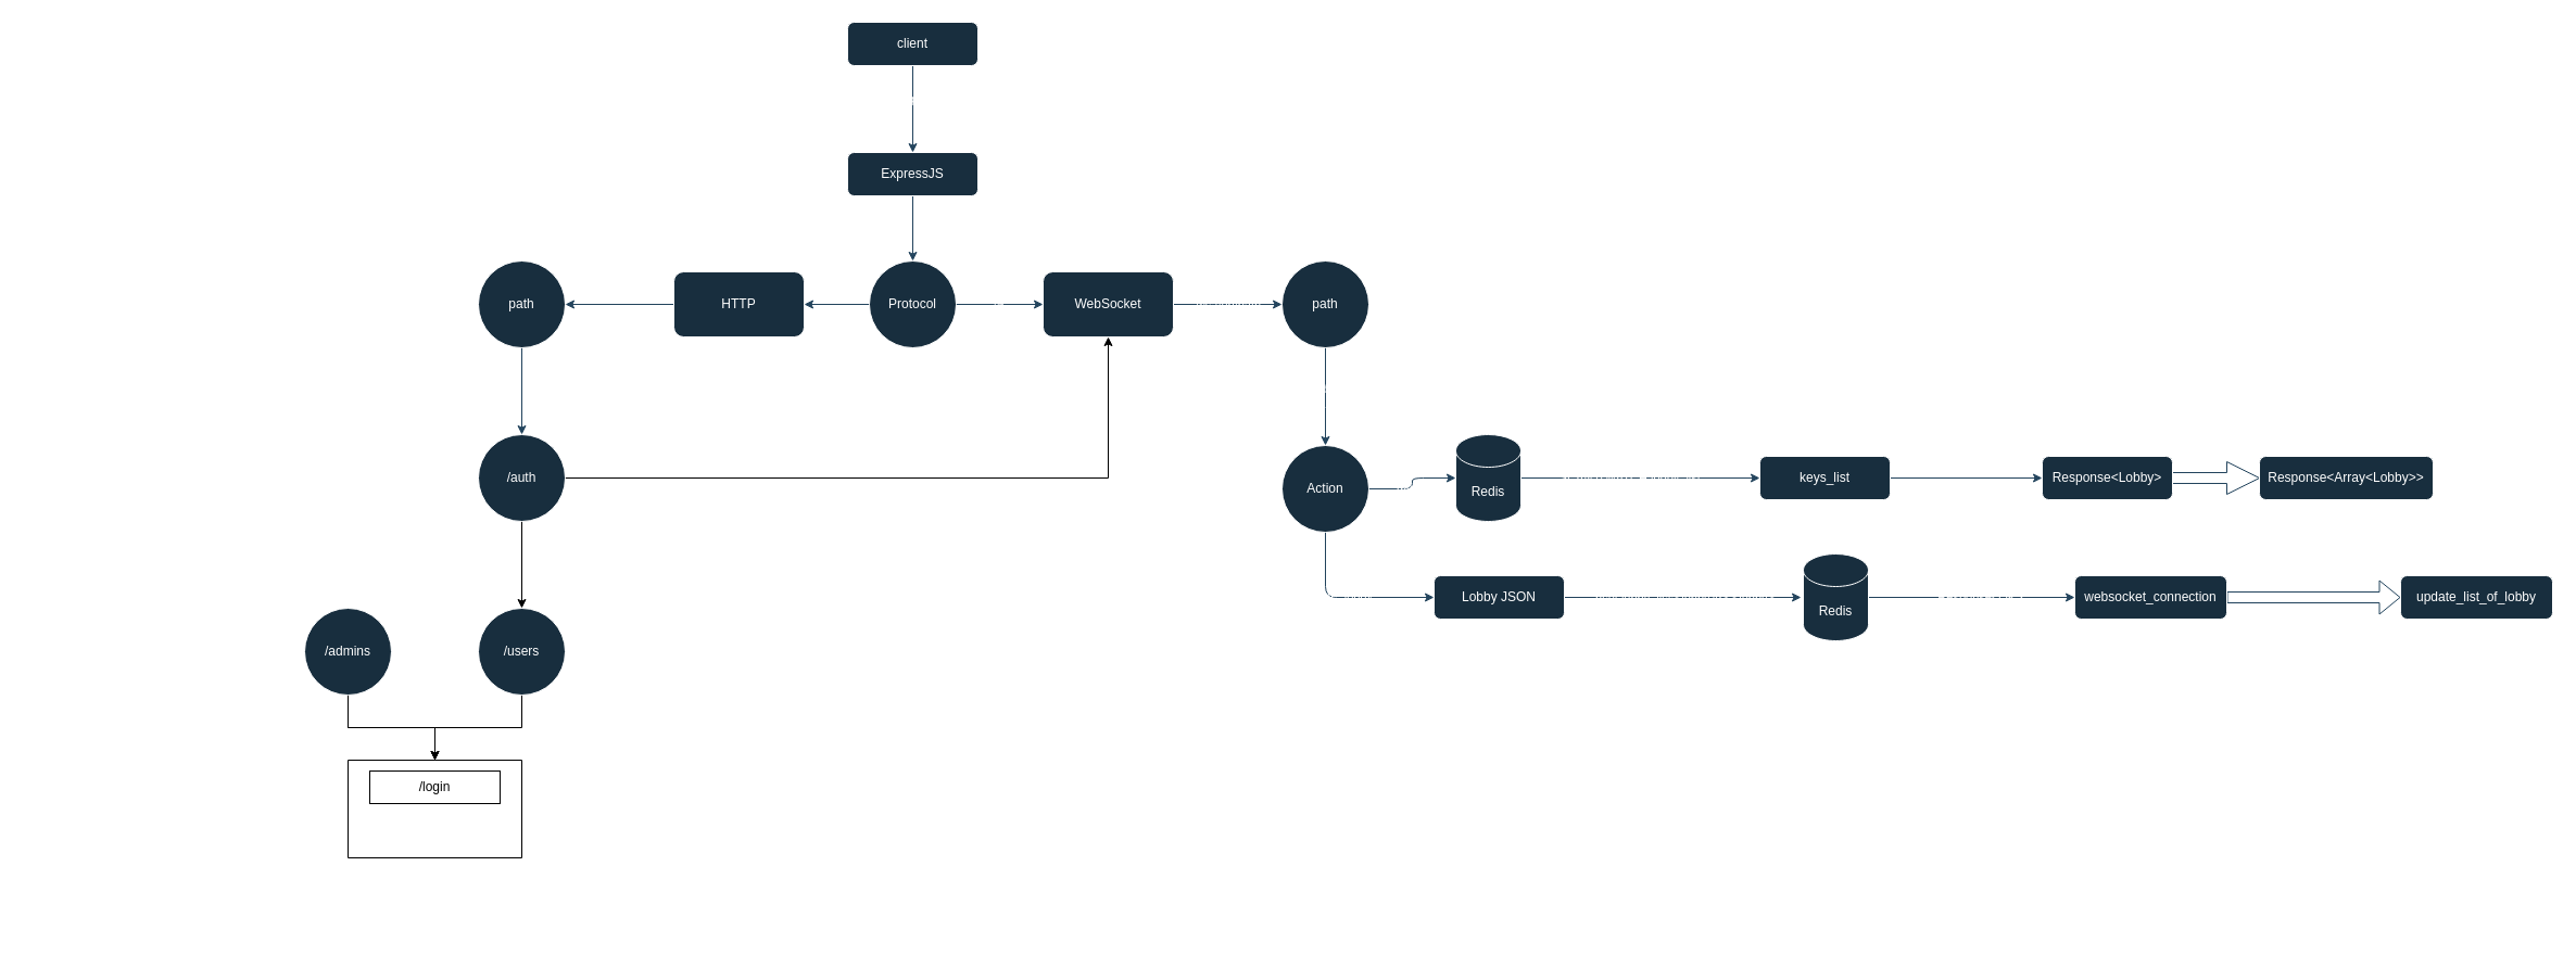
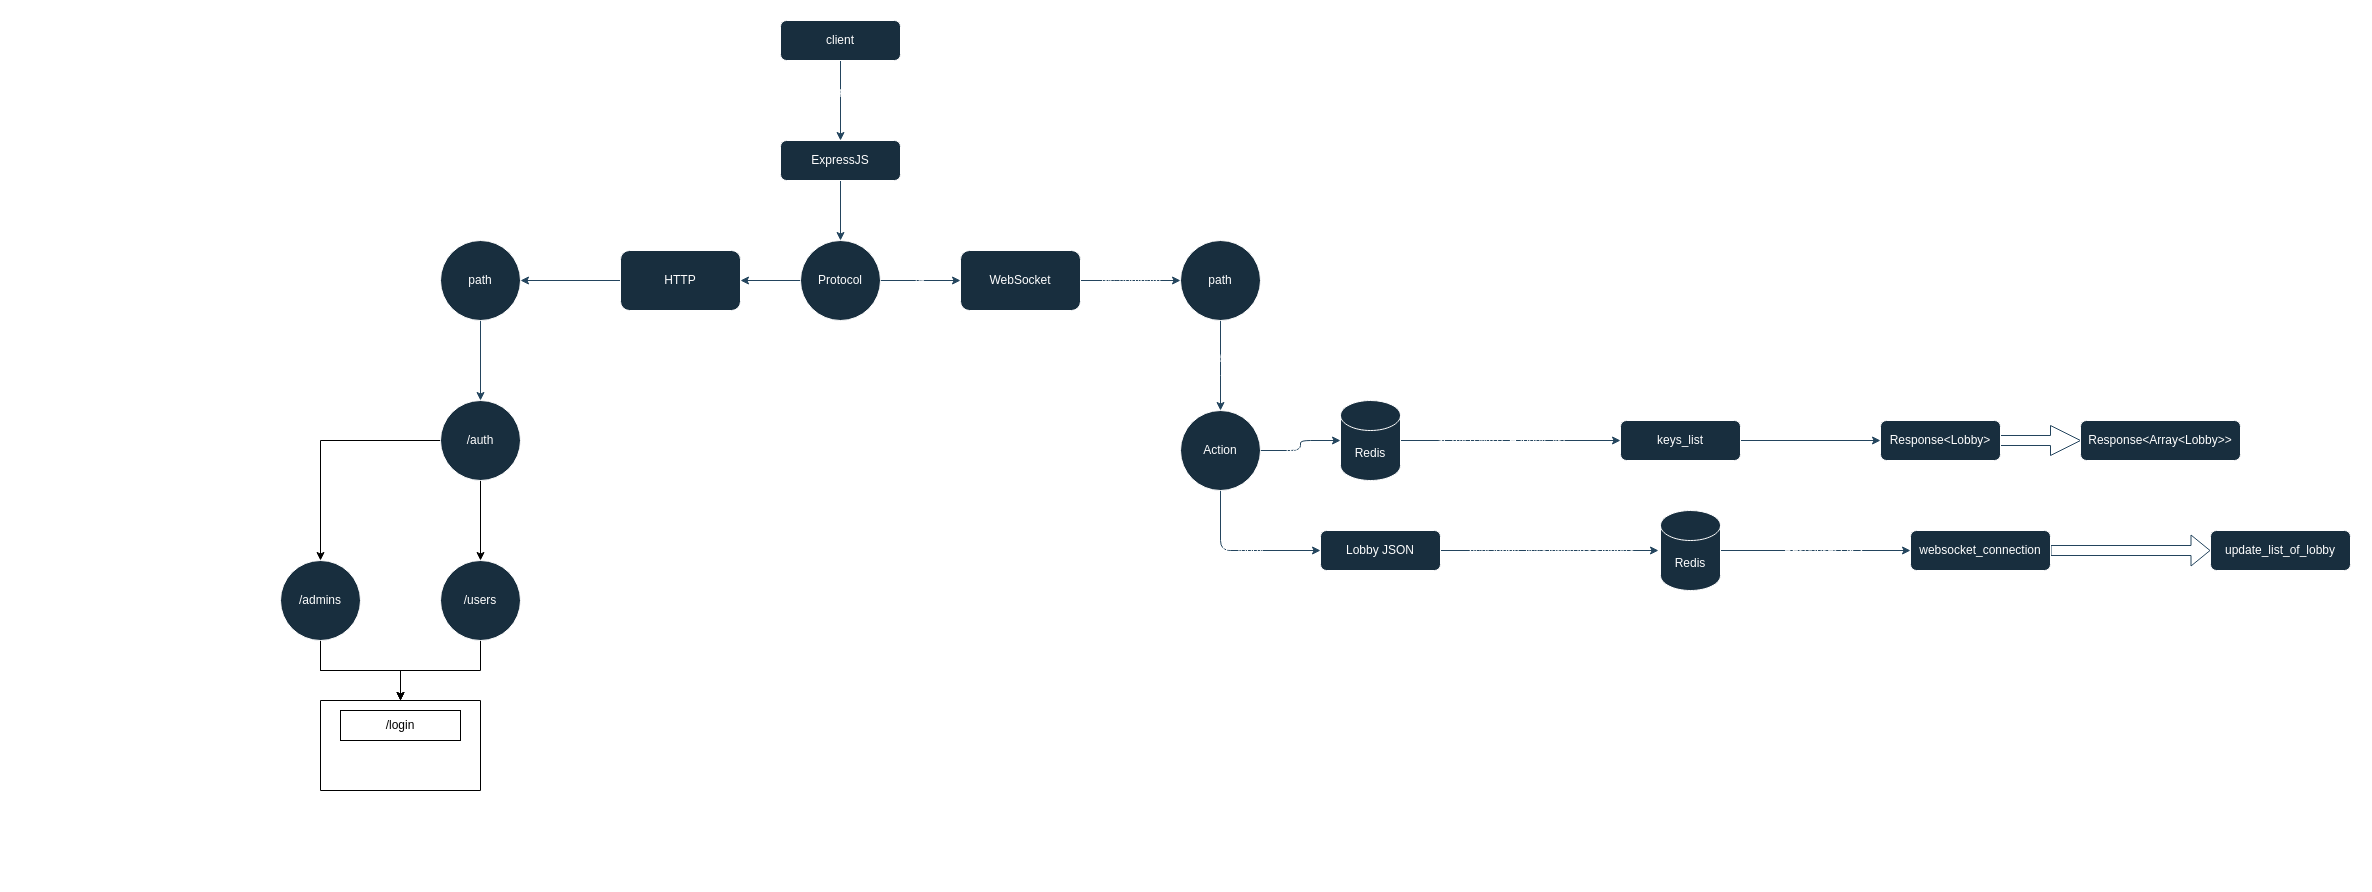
  <mxCell id="0" />
  <mxCell id="1" parent="0" />
  <mxCell id="2" value="" style="edgeStyle=orthogonalEdgeStyle;rounded=1;orthogonalLoop=1;jettySize=auto;html=1;exitX=1;exitY=0.5;exitDx=0;exitDy=0;exitPerimeter=0;labelBackgroundColor=none;strokeColor=#23445D;fontColor=default;" parent="1" source="45" target="6" edge="1"><mxGeometry relative="1" as="geometry"><mxPoint x="1440" y="440" as="sourcePoint" /></mxGeometry></mxCell>
  <mxCell id="3" value="SCAN 0 MATCH lobby_list:*" style="edgeLabel;html=1;align=center;verticalAlign=middle;resizable=0;points=[];labelBackgroundColor=none;fontColor=#FFFFFF;rounded=1;" parent="2" vertex="1" connectable="0"><mxGeometry x="-0.06" y="1" relative="1" as="geometry"><mxPoint as="offset" /></mxGeometry></mxCell>
  <mxCell id="4" value="" style="edgeStyle=orthogonalEdgeStyle;rounded=1;orthogonalLoop=1;jettySize=auto;html=1;labelBackgroundColor=none;strokeColor=#23445D;fontColor=default;" parent="1" source="6" target="8" edge="1"><mxGeometry relative="1" as="geometry" /></mxCell>
  <mxCell id="5" value="&lt;div&gt;for each [key] =&amp;gt;&lt;/div&gt;&lt;div&gt;hGetAll key&lt;br&gt;&lt;/div&gt;" style="edgeLabel;html=1;align=center;verticalAlign=middle;resizable=0;points=[];labelBackgroundColor=none;fontColor=#FFFFFF;rounded=1;" parent="4" vertex="1" connectable="0"><mxGeometry x="-0.37" y="-1" relative="1" as="geometry"><mxPoint x="26" y="-1" as="offset" /></mxGeometry></mxCell>
  <mxCell id="6" value="keys_list" style="whiteSpace=wrap;html=1;rounded=1;labelBackgroundColor=none;fillColor=#182E3E;strokeColor=#FFFFFF;fontColor=#FFFFFF;" parent="1" vertex="1"><mxGeometry x="1620" y="420" width="120" height="40" as="geometry" /></mxCell>
  <mxCell id="7" value="" style="edgeStyle=orthogonalEdgeStyle;rounded=1;orthogonalLoop=1;jettySize=auto;html=1;shape=arrow;labelBackgroundColor=none;strokeColor=#23445D;fontColor=default;" parent="1" source="8" target="12" edge="1"><mxGeometry relative="1" as="geometry" /></mxCell>
  <mxCell id="8" value="Response&amp;lt;Lobby&amp;gt;" style="whiteSpace=wrap;html=1;rounded=1;labelBackgroundColor=none;fillColor=#182E3E;strokeColor=#FFFFFF;fontColor=#FFFFFF;" parent="1" vertex="1"><mxGeometry x="1880" y="420" width="120" height="40" as="geometry" /></mxCell>
  <mxCell id="9" value="" style="edgeStyle=orthogonalEdgeStyle;rounded=1;orthogonalLoop=1;jettySize=auto;html=1;labelBackgroundColor=none;strokeColor=#23445D;fontColor=default;" parent="1" source="11" target="26" edge="1"><mxGeometry relative="1" as="geometry" /></mxCell>
  <mxCell id="10" value="Request" style="edgeLabel;html=1;align=center;verticalAlign=middle;resizable=0;points=[];labelBackgroundColor=none;fontColor=#FFFFFF;rounded=1;" parent="9" vertex="1" connectable="0"><mxGeometry x="-0.255" y="1" relative="1" as="geometry"><mxPoint as="offset" /></mxGeometry></mxCell>
  <mxCell id="11" value="&lt;div&gt;client&lt;/div&gt;" style="whiteSpace=wrap;html=1;labelBackgroundColor=none;fillColor=#182E3E;strokeColor=#FFFFFF;fontColor=#FFFFFF;rounded=1;" parent="1" vertex="1"><mxGeometry x="780" y="20" width="120" height="40" as="geometry" /></mxCell>
  <mxCell id="12" value="Response&amp;lt;Array&amp;lt;Lobby&amp;gt;&amp;gt;" style="whiteSpace=wrap;html=1;rounded=1;labelBackgroundColor=none;fillColor=#182E3E;strokeColor=#FFFFFF;fontColor=#FFFFFF;" parent="1" vertex="1"><mxGeometry x="2080" y="420" width="160" height="40" as="geometry" /></mxCell>
  <mxCell id="13" value="" style="edgeStyle=orthogonalEdgeStyle;rounded=1;orthogonalLoop=1;jettySize=auto;html=1;labelBackgroundColor=none;strokeColor=#23445D;fontColor=default;" parent="1" source="15" edge="1"><mxGeometry relative="1" as="geometry"><mxPoint x="1658" y="550" as="targetPoint" /></mxGeometry></mxCell>
  <mxCell id="14" value="&lt;div&gt;hset lobby_list:&amp;lt;lobby.id&amp;gt; &amp;lt;lobby&amp;gt;&lt;/div&gt;" style="edgeLabel;html=1;align=center;verticalAlign=middle;resizable=0;points=[];labelBackgroundColor=none;fontColor=#FFFFFF;rounded=1;" parent="13" vertex="1" connectable="0"><mxGeometry x="-0.178" y="-1" relative="1" as="geometry"><mxPoint x="20" y="-1" as="offset" /></mxGeometry></mxCell>
  <mxCell id="15" value="Lobby JSON" style="whiteSpace=wrap;html=1;labelBackgroundColor=none;fillColor=#182E3E;strokeColor=#FFFFFF;fontColor=#FFFFFF;rounded=1;" parent="1" vertex="1"><mxGeometry x="1320" y="530" width="120" height="40" as="geometry" /></mxCell>
  <mxCell id="16" value="&amp;nbsp;" style="text;whiteSpace=wrap;html=1;labelBackgroundColor=none;fontColor=#FFFFFF;rounded=1;" parent="1" vertex="1"><mxGeometry x="513" y="800" width="40" height="40" as="geometry" /></mxCell>
  <mxCell id="17" value="" style="edgeStyle=orthogonalEdgeStyle;rounded=1;orthogonalLoop=1;jettySize=auto;html=1;exitX=1;exitY=0.5;exitDx=0;exitDy=0;exitPerimeter=0;labelBackgroundColor=none;strokeColor=#23445D;fontColor=default;" parent="1" source="47" target="21" edge="1"><mxGeometry relative="1" as="geometry"><mxPoint x="1778" y="550" as="sourcePoint" /></mxGeometry></mxCell>
  <mxCell id="18" value="Response&amp;lt;OK&amp;gt;" style="edgeLabel;html=1;align=center;verticalAlign=middle;resizable=0;points=[];labelBackgroundColor=none;fontColor=#FFFFFF;rounded=1;" parent="17" vertex="1" connectable="0"><mxGeometry x="0.07" y="1" relative="1" as="geometry"><mxPoint as="offset" /></mxGeometry></mxCell>
  <mxCell id="19" value="&amp;nbsp;" style="edgeStyle=orthogonalEdgeStyle;rounded=1;orthogonalLoop=1;jettySize=auto;html=1;shape=flexArrow;labelBackgroundColor=none;strokeColor=#23445D;fontColor=default;" parent="1" source="21" target="22" edge="1"><mxGeometry relative="1" as="geometry" /></mxCell>
  <mxCell id="20" value="&lt;div&gt;Broadcast to clients&lt;/div&gt;" style="edgeLabel;html=1;align=center;verticalAlign=middle;resizable=0;points=[];labelBackgroundColor=none;fontColor=#FFFFFF;rounded=1;" parent="19" vertex="1" connectable="0"><mxGeometry x="-0.207" y="-1" relative="1" as="geometry"><mxPoint x="12" y="-1" as="offset" /></mxGeometry></mxCell>
  <mxCell id="21" value="websocket_connection" style="whiteSpace=wrap;html=1;labelBackgroundColor=none;fillColor=#182E3E;strokeColor=#FFFFFF;fontColor=#FFFFFF;rounded=1;" parent="1" vertex="1"><mxGeometry x="1910" y="530" width="140" height="40" as="geometry" /></mxCell>
  <mxCell id="22" value="update_list_of_lobby" style="whiteSpace=wrap;html=1;labelBackgroundColor=none;fillColor=#182E3E;strokeColor=#FFFFFF;fontColor=#FFFFFF;rounded=1;" parent="1" vertex="1"><mxGeometry x="2210" y="530" width="140" height="40" as="geometry" /></mxCell>
  <mxCell id="23" value="&amp;nbsp;" style="text;whiteSpace=wrap;html=1;labelBackgroundColor=none;fontColor=#FFFFFF;rounded=1;" parent="1" vertex="1"><mxGeometry x="2240" y="540" width="40" height="40" as="geometry" /></mxCell>
  <mxCell id="24" value="&amp;nbsp;" style="text;whiteSpace=wrap;html=1;labelBackgroundColor=none;fontColor=#FFFFFF;rounded=1;" parent="1" vertex="1"><mxGeometry x="1473" y="830" width="40" height="40" as="geometry" /></mxCell>
  <mxCell id="25" value="" style="edgeStyle=orthogonalEdgeStyle;rounded=1;orthogonalLoop=1;jettySize=auto;html=1;entryX=0.5;entryY=0;entryDx=0;entryDy=0;labelBackgroundColor=none;strokeColor=#23445D;fontColor=default;" parent="1" source="26" target="38" edge="1"><mxGeometry relative="1" as="geometry" /></mxCell>
  <mxCell id="26" value="&lt;div&gt;ExpressJS&lt;/div&gt;" style="whiteSpace=wrap;html=1;labelBackgroundColor=none;fillColor=#182E3E;strokeColor=#FFFFFF;fontColor=#FFFFFF;rounded=1;" parent="1" vertex="1"><mxGeometry x="780" y="140" width="120" height="40" as="geometry" /></mxCell>
  <mxCell id="27" value="" style="edgeStyle=orthogonalEdgeStyle;rounded=1;orthogonalLoop=1;jettySize=auto;html=1;exitX=1;exitY=0.5;exitDx=0;exitDy=0;labelBackgroundColor=none;strokeColor=#23445D;fontColor=default;" parent="1" source="38" target="32" edge="1"><mxGeometry relative="1" as="geometry"><mxPoint x="880" y="280" as="sourcePoint" /></mxGeometry></mxCell>
  <mxCell id="28" value="&lt;div&gt;ws://*...&lt;/div&gt;" style="edgeLabel;html=1;align=center;verticalAlign=middle;resizable=0;points=[];labelBackgroundColor=none;fontColor=#FFFFFF;rounded=1;" parent="27" vertex="1" connectable="0"><mxGeometry x="-0.138" y="-2" relative="1" as="geometry"><mxPoint as="offset" /></mxGeometry></mxCell>
  <mxCell id="29" value="" style="edgeStyle=orthogonalEdgeStyle;rounded=1;orthogonalLoop=1;jettySize=auto;html=1;exitX=0;exitY=0.5;exitDx=0;exitDy=0;labelBackgroundColor=none;strokeColor=#23445D;fontColor=default;" parent="1" source="38" target="34" edge="1"><mxGeometry relative="1" as="geometry"><mxPoint x="800" y="280" as="sourcePoint" /></mxGeometry></mxCell>
  <mxCell id="30" value="" style="edgeStyle=orthogonalEdgeStyle;rounded=1;orthogonalLoop=1;jettySize=auto;html=1;labelBackgroundColor=none;strokeColor=#23445D;fontColor=default;" parent="1" source="32" target="37" edge="1"><mxGeometry relative="1" as="geometry" /></mxCell>
  <mxCell id="31" value="&lt;div&gt;ws://url/path&lt;/div&gt;" style="edgeLabel;html=1;align=center;verticalAlign=middle;resizable=0;points=[];labelBackgroundColor=none;fontColor=#FFFFFF;rounded=1;" parent="30" vertex="1" connectable="0"><mxGeometry x="-0.184" relative="1" as="geometry"><mxPoint x="9" as="offset" /></mxGeometry></mxCell>
  <mxCell id="32" value="&lt;div&gt;WebSocket&lt;/div&gt;" style="whiteSpace=wrap;html=1;labelBackgroundColor=none;fillColor=#182E3E;strokeColor=#FFFFFF;fontColor=#FFFFFF;rounded=1;" parent="1" vertex="1"><mxGeometry x="960" y="250" width="120" height="60" as="geometry" /></mxCell>
  <mxCell id="33" value="" style="edgeStyle=orthogonalEdgeStyle;rounded=1;orthogonalLoop=1;jettySize=auto;html=1;labelBackgroundColor=none;strokeColor=#23445D;fontColor=default;" edge="1" parent="1" source="34" target="49"><mxGeometry relative="1" as="geometry" /></mxCell>
  <mxCell id="34" value="&lt;div&gt;HTTP&lt;/div&gt;" style="whiteSpace=wrap;html=1;labelBackgroundColor=none;fillColor=#182E3E;strokeColor=#FFFFFF;fontColor=#FFFFFF;rounded=1;" parent="1" vertex="1"><mxGeometry x="620" y="250" width="120" height="60" as="geometry" /></mxCell>
  <mxCell id="35" value="" style="edgeStyle=orthogonalEdgeStyle;rounded=1;orthogonalLoop=1;jettySize=auto;html=1;entryX=0.5;entryY=0;entryDx=0;entryDy=0;labelBackgroundColor=none;strokeColor=#23445D;fontColor=default;" parent="1" source="37" edge="1"><mxGeometry relative="1" as="geometry"><mxPoint x="1220" y="410" as="targetPoint" /></mxGeometry></mxCell>
  <mxCell id="36" value="/lobby" style="edgeLabel;html=1;align=center;verticalAlign=middle;resizable=0;points=[];labelBackgroundColor=none;fontColor=#FFFFFF;rounded=1;" parent="35" vertex="1" connectable="0"><mxGeometry x="-0.187" relative="1" as="geometry"><mxPoint as="offset" /></mxGeometry></mxCell>
  <mxCell id="37" value="&lt;div&gt;path&lt;/div&gt;" style="ellipse;whiteSpace=wrap;html=1;labelBackgroundColor=none;fillColor=#182E3E;strokeColor=#FFFFFF;fontColor=#FFFFFF;rounded=1;" parent="1" vertex="1"><mxGeometry x="1180" y="240" width="80" height="80" as="geometry" /></mxCell>
  <mxCell id="38" value="&lt;div&gt;Protocol&lt;/div&gt;" style="ellipse;whiteSpace=wrap;html=1;labelBackgroundColor=none;fillColor=#182E3E;strokeColor=#FFFFFF;fontColor=#FFFFFF;rounded=1;" parent="1" vertex="1"><mxGeometry x="800" y="240" width="80" height="80" as="geometry" /></mxCell>
  <mxCell id="39" value="&amp;nbsp;" style="text;whiteSpace=wrap;html=1;labelBackgroundColor=none;fontColor=#FFFFFF;rounded=1;" parent="1" vertex="1"><mxGeometry x="1130" y="490" width="40" height="40" as="geometry" /></mxCell>
  <mxCell id="40" value="" style="edgeStyle=orthogonalEdgeStyle;rounded=1;orthogonalLoop=1;jettySize=auto;html=1;exitX=1;exitY=0.5;exitDx=0;exitDy=0;entryX=0;entryY=0.5;entryDx=0;entryDy=0;entryPerimeter=0;labelBackgroundColor=none;strokeColor=#23445D;fontColor=default;" parent="1" source="44" target="45" edge="1"><mxGeometry relative="1" as="geometry"><mxPoint x="1280" y="440" as="sourcePoint" /><mxPoint x="1320" y="440" as="targetPoint" /></mxGeometry></mxCell>
  <mxCell id="41" value="get_list" style="edgeLabel;html=1;align=center;verticalAlign=middle;resizable=0;points=[];labelBackgroundColor=none;fontColor=#FFFFFF;rounded=1;" parent="40" vertex="1" connectable="0"><mxGeometry x="0.208" y="1" relative="1" as="geometry"><mxPoint x="-2" y="11" as="offset" /></mxGeometry></mxCell>
  <mxCell id="42" style="edgeStyle=orthogonalEdgeStyle;rounded=1;orthogonalLoop=1;jettySize=auto;html=1;exitX=0.5;exitY=1;exitDx=0;exitDy=0;entryX=0;entryY=0.5;entryDx=0;entryDy=0;labelBackgroundColor=none;strokeColor=#23445D;fontColor=default;" parent="1" source="44" target="15" edge="1"><mxGeometry relative="1" as="geometry" /></mxCell>
  <mxCell id="43" value="create_lobby" style="edgeLabel;html=1;align=center;verticalAlign=middle;resizable=0;points=[];labelBackgroundColor=none;fontColor=#FFFFFF;rounded=1;" parent="42" vertex="1" connectable="0"><mxGeometry x="-0.107" y="2" relative="1" as="geometry"><mxPoint as="offset" /></mxGeometry></mxCell>
  <mxCell id="44" value="&lt;div&gt;Action&lt;/div&gt;" style="ellipse;whiteSpace=wrap;html=1;labelBackgroundColor=none;fillColor=#182E3E;strokeColor=#FFFFFF;fontColor=#FFFFFF;rounded=1;" parent="1" vertex="1"><mxGeometry x="1180" y="410" width="80" height="80" as="geometry" /></mxCell>
  <mxCell id="45" value="&lt;div&gt;Redis&lt;/div&gt;" style="shape=cylinder3;whiteSpace=wrap;html=1;boundedLbl=1;backgroundOutline=1;size=15;labelBackgroundColor=none;fillColor=#182E3E;strokeColor=#FFFFFF;fontColor=#FFFFFF;rounded=1;" vertex="1" parent="1"><mxGeometry x="1340" y="400" width="60" height="80" as="geometry" /></mxCell>
  <mxCell id="46" value="&amp;nbsp;" style="text;whiteSpace=wrap;html=1;labelBackgroundColor=none;fontColor=#FFFFFF;rounded=1;" vertex="1" parent="1"><mxGeometry x="1540" y="330" width="40" height="40" as="geometry" /></mxCell>
  <mxCell id="47" value="&lt;div&gt;Redis&lt;/div&gt;" style="shape=cylinder3;whiteSpace=wrap;html=1;boundedLbl=1;backgroundOutline=1;size=15;labelBackgroundColor=none;fillColor=#182E3E;strokeColor=#FFFFFF;fontColor=#FFFFFF;rounded=1;" vertex="1" parent="1"><mxGeometry x="1660" y="510" width="60" height="80" as="geometry" /></mxCell>
  <mxCell id="48" value="" style="edgeStyle=orthogonalEdgeStyle;rounded=1;orthogonalLoop=1;jettySize=auto;html=1;labelBackgroundColor=none;strokeColor=#23445D;fontColor=default;" edge="1" parent="1" source="49" target="52"><mxGeometry relative="1" as="geometry" /></mxCell>
  <mxCell id="49" value="&lt;div&gt;path&lt;/div&gt;" style="ellipse;whiteSpace=wrap;html=1;labelBackgroundColor=none;fillColor=#182E3E;strokeColor=#FFFFFF;fontColor=#FFFFFF;rounded=1;" vertex="1" parent="1"><mxGeometry x="440" y="240" width="80" height="80" as="geometry" /></mxCell>
  <mxCell id="50" value="" style="edgeStyle=orthogonalEdgeStyle;rounded=0;orthogonalLoop=1;jettySize=auto;html=1;" edge="1" parent="1" source="52" target="55"><mxGeometry relative="1" as="geometry" /></mxCell>
- <mxCell id="51" value="" style="edgeStyle=orthogonalEdgeStyle;rounded=0;orthogonalLoop=1;jettySize=auto;html=1;" edge="1" parent="1" source="52" target="32"><mxGeometry relative="1" as="geometry" /></mxCell>
+ <mxCell id="51" value="" style="edgeStyle=orthogonalEdgeStyle;rounded=0;orthogonalLoop=1;jettySize=auto;html=1;" edge="1" parent="1" source="52" target="59"><mxGeometry relative="1" as="geometry" /></mxCell>
  <mxCell id="52" value="&lt;div&gt;/auth&lt;/div&gt;" style="ellipse;whiteSpace=wrap;html=1;labelBackgroundColor=none;fillColor=#182E3E;strokeColor=#FFFFFF;fontColor=#FFFFFF;rounded=1;" vertex="1" parent="1"><mxGeometry x="440" y="400" width="80" height="80" as="geometry" /></mxCell>
  <mxCell id="53" style="edgeStyle=orthogonalEdgeStyle;rounded=0;orthogonalLoop=1;jettySize=auto;html=1;entryX=0.5;entryY=0;entryDx=0;entryDy=0;" edge="1" parent="1" source="59" target="57"><mxGeometry relative="1" as="geometry" /></mxCell>
  <mxCell id="54" style="edgeStyle=orthogonalEdgeStyle;rounded=0;orthogonalLoop=1;jettySize=auto;html=1;exitX=0.5;exitY=1;exitDx=0;exitDy=0;entryX=0.5;entryY=0;entryDx=0;entryDy=0;" edge="1" parent="1" source="55" target="57"><mxGeometry relative="1" as="geometry" /></mxCell>
  <mxCell id="55" value="&lt;div&gt;/users&lt;/div&gt;" style="ellipse;whiteSpace=wrap;html=1;labelBackgroundColor=none;fillColor=#182E3E;strokeColor=#FFFFFF;fontColor=#FFFFFF;rounded=1;" vertex="1" parent="1"><mxGeometry x="440" y="560" width="80" height="80" as="geometry" /></mxCell>
  <mxCell id="56" style="edgeStyle=orthogonalEdgeStyle;rounded=0;orthogonalLoop=1;jettySize=auto;html=1;entryX=0.5;entryY=0;entryDx=0;entryDy=0;" edge="1" parent="1" source="59" target="57"><mxGeometry relative="1" as="geometry" /></mxCell>
  <mxCell id="57" value="&#10;" style="swimlane;startSize=0;" vertex="1" parent="1"><mxGeometry x="320" y="700" width="160" height="90" as="geometry"><mxRectangle x="360" y="710" width="50" height="40" as="alternateBounds" /></mxGeometry></mxCell>
  <mxCell id="58" value="/login" style="rounded=0;whiteSpace=wrap;html=1;" vertex="1" parent="57"><mxGeometry x="20" y="10" width="120" height="30" as="geometry" /></mxCell>
  <mxCell id="59" value="&lt;div&gt;/admins&lt;/div&gt;" style="ellipse;whiteSpace=wrap;html=1;labelBackgroundColor=none;fillColor=#182E3E;strokeColor=#FFFFFF;fontColor=#FFFFFF;rounded=1;" vertex="1" parent="1"><mxGeometry x="280" y="560" width="80" height="80" as="geometry" /></mxCell>
  <mxCell id="60" value="&amp;nbsp;" style="text;whiteSpace=wrap;html=1;" vertex="1" parent="1"><mxGeometry x="20" y="440" width="40" height="40" as="geometry" /></mxCell>
